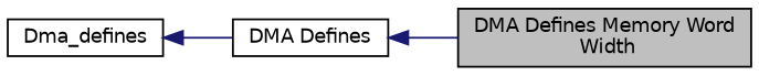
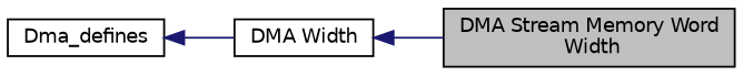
  digraph {
    rankdir=LR
    node [color=black fillcolor=white fontname=Helvetica fontsize=10 shape=record style=filled]
    edge [color=midnightblue dir=back fontname=Helvetica fontsize=10 labelfontname=Helvetica labelfontsize=10 shape=plaintext style=solid]
-   n1 [fillcolor=grey75 fontcolor=black height=0.2 label="DMA Defines Memory Word\l Width" width=0.4]
-   n2 [height=0.2 label="DMA Defines" width=0.4]
+   n1 [fillcolor=grey75 fontcolor=black height=0.2 label="DMA Stream Memory Word\l Width" width=0.4]
+   n2 [height=0.2 label="DMA Width" width=0.4]
    n3 [height=0.2 label=Dma_defines width=0.4]
    n2 -> n1
    n3 -> n2
  }
